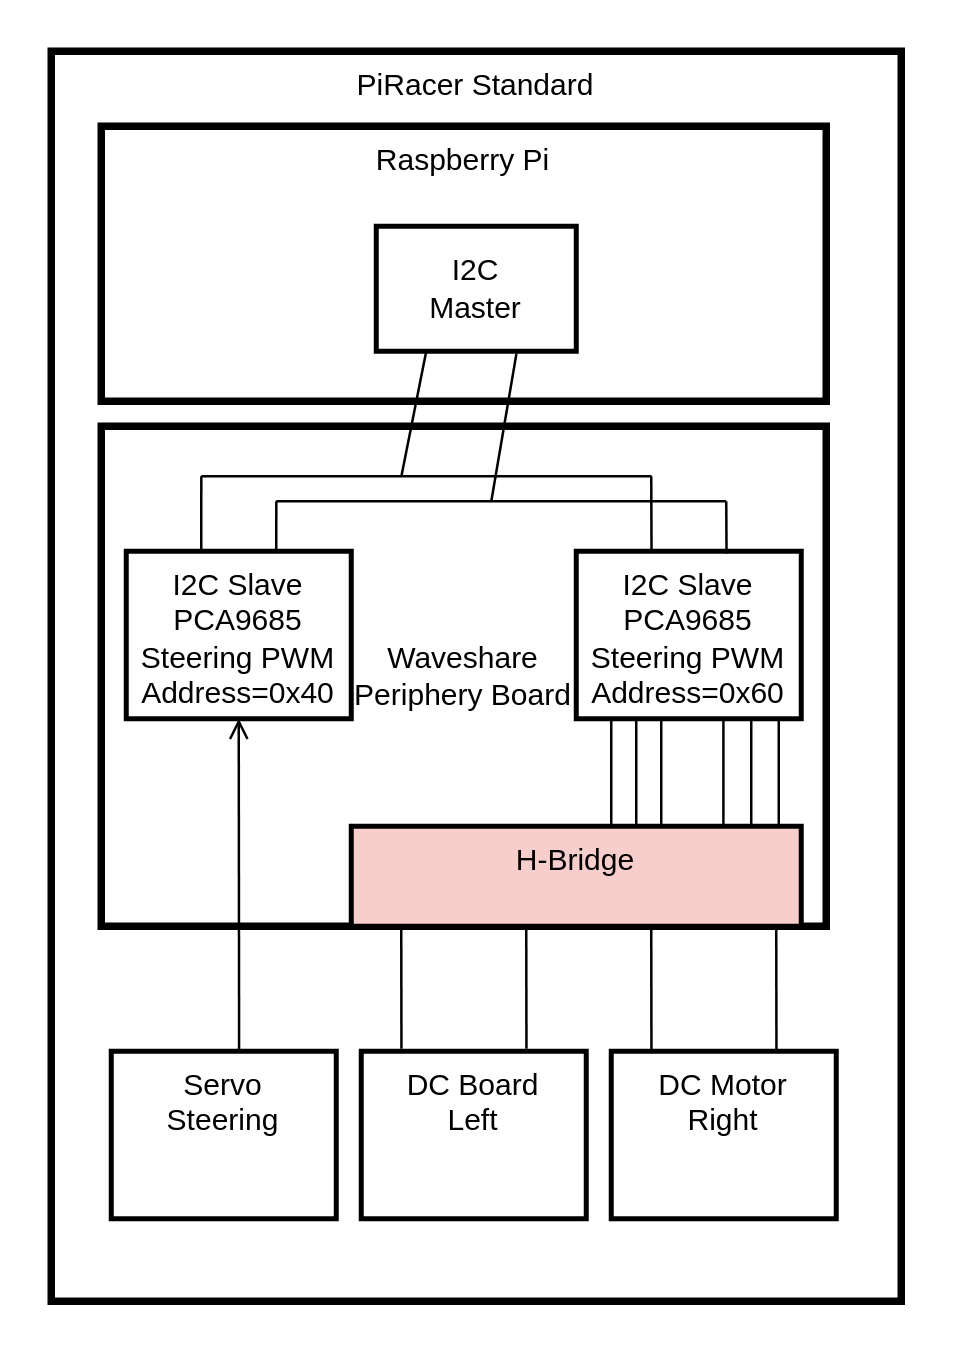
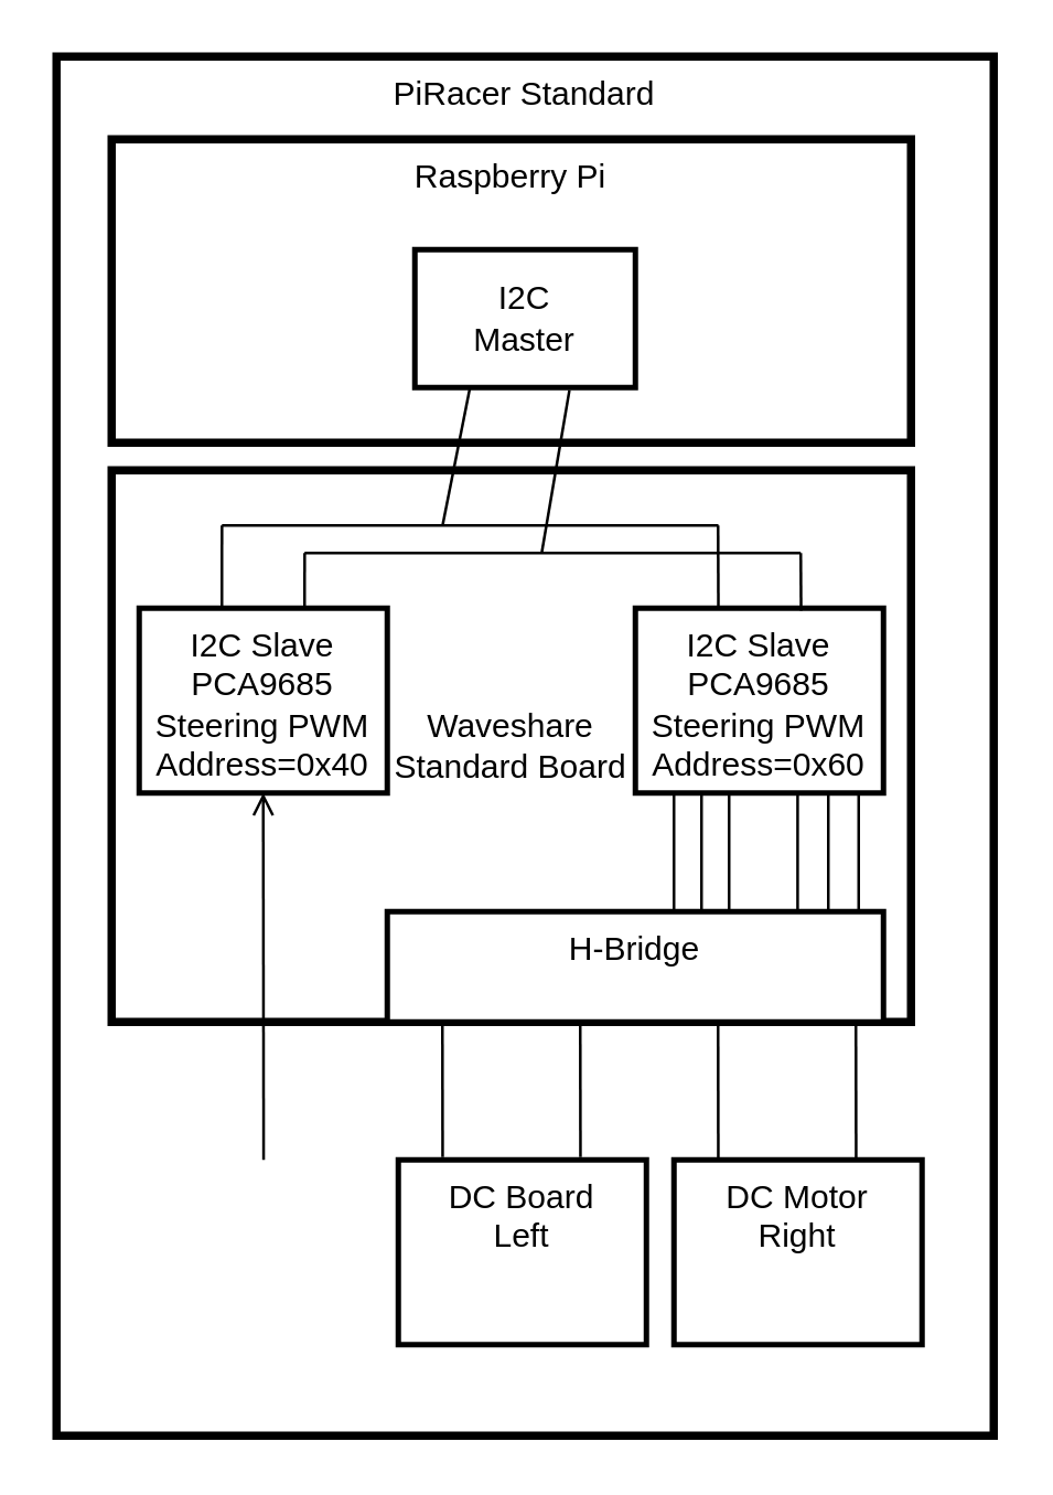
  <mxCell id="0" />
  <mxCell id="1" parent="0" />
  <mxCell id="2" value="PiRacer Standard" style="rounded=0;whiteSpace=wrap;html=1;verticalAlign=top;strokeWidth=3;" vertex="1" parent="1"><mxGeometry x="20" y="20" width="340" height="500" as="geometry" /></mxCell>
  <mxCell id="3" value="Raspberry Pi" style="rounded=0;whiteSpace=wrap;html=1;verticalAlign=top;strokeWidth=3;" vertex="1" parent="1"><mxGeometry x="40" y="50" width="290" height="110" as="geometry" /></mxCell>
- <mxCell id="4" value="Waveshare&lt;br&gt;Periphery Board" style="rounded=0;whiteSpace=wrap;html=1;verticalAlign=middle;strokeWidth=3;" vertex="1" parent="1"><mxGeometry x="40" y="170" width="290" height="200" as="geometry" /></mxCell>
+ <mxCell id="4" value="Waveshare&lt;br&gt;Standard Board" style="rounded=0;whiteSpace=wrap;html=1;verticalAlign=middle;strokeWidth=3;" vertex="1" parent="1"><mxGeometry x="40" y="170" width="290" height="200" as="geometry" /></mxCell>
  <mxCell id="5" value="I2C&lt;br&gt;Master" style="rounded=0;whiteSpace=wrap;html=1;strokeWidth=2;" vertex="1" parent="1"><mxGeometry x="150" y="90" width="80" height="50" as="geometry" /></mxCell>
  <mxCell id="6" value="I2C Slave&lt;br&gt;PCA9685&lt;br&gt;Steering PWM&lt;br&gt;Address=0x40" style="rounded=0;whiteSpace=wrap;html=1;verticalAlign=top;strokeWidth=2;" vertex="1" parent="1"><mxGeometry x="50" y="220" width="90" height="67" as="geometry" /></mxCell>
  <mxCell id="7" value="I2C Slave&lt;br&gt;PCA9685&lt;br&gt;Steering PWM&lt;br&gt;Address=0x60" style="rounded=0;whiteSpace=wrap;html=1;verticalAlign=top;strokeWidth=2;" vertex="1" parent="1"><mxGeometry x="230" y="220" width="90" height="67" as="geometry" /></mxCell>
  <mxCell id="8" value="" style="endArrow=none;html=1;rounded=0;entryX=0.701;entryY=1.019;entryDx=0;entryDy=0;entryPerimeter=0;exitX=0.538;exitY=0.15;exitDx=0;exitDy=0;exitPerimeter=0;" edge="1" parent="1" source="4" target="5"><mxGeometry width="50" height="50" relative="1" as="geometry"><mxPoint x="90" y="190" as="sourcePoint" /><mxPoint x="140" y="140" as="targetPoint" /></mxGeometry></mxCell>
  <mxCell id="9" value="" style="endArrow=none;html=1;rounded=0;entryX=0.25;entryY=1;entryDx=0;entryDy=0;exitX=0.414;exitY=0.1;exitDx=0;exitDy=0;exitPerimeter=0;" edge="1" parent="1" source="4" target="5"><mxGeometry width="50" height="50" relative="1" as="geometry"><mxPoint x="60" y="180" as="sourcePoint" /><mxPoint x="110" y="130" as="targetPoint" /></mxGeometry></mxCell>
  <mxCell id="10" value="" style="endArrow=none;html=1;rounded=0;exitX=0.138;exitY=0.1;exitDx=0;exitDy=0;exitPerimeter=0;entryX=0.759;entryY=0.1;entryDx=0;entryDy=0;entryPerimeter=0;" edge="1" parent="1" source="4" target="4"><mxGeometry width="50" height="50" relative="1" as="geometry"><mxPoint x="220" y="290" as="sourcePoint" /><mxPoint x="270" y="240" as="targetPoint" /></mxGeometry></mxCell>
  <mxCell id="11" value="" style="endArrow=none;html=1;rounded=0;entryX=0.862;entryY=0.15;entryDx=0;entryDy=0;entryPerimeter=0;" edge="1" parent="1" target="4"><mxGeometry width="50" height="50" relative="1" as="geometry"><mxPoint x="110" y="200" as="sourcePoint" /><mxPoint x="270" y="240" as="targetPoint" /></mxGeometry></mxCell>
  <mxCell id="12" value="" style="endArrow=none;html=1;rounded=0;exitX=0.759;exitY=0.25;exitDx=0;exitDy=0;exitPerimeter=0;" edge="1" parent="1" source="4"><mxGeometry width="50" height="50" relative="1" as="geometry"><mxPoint x="-50" y="250" as="sourcePoint" /><mxPoint x="260" y="190" as="targetPoint" /></mxGeometry></mxCell>
  <mxCell id="13" value="" style="endArrow=none;html=1;rounded=0;entryX=0.138;entryY=0.1;entryDx=0;entryDy=0;entryPerimeter=0;" edge="1" parent="1" target="4"><mxGeometry width="50" height="50" relative="1" as="geometry"><mxPoint x="80" y="220" as="sourcePoint" /><mxPoint x="100" y="190" as="targetPoint" /></mxGeometry></mxCell>
  <mxCell id="14" value="" style="endArrow=none;html=1;rounded=0;entryX=0.138;entryY=0.1;entryDx=0;entryDy=0;entryPerimeter=0;" edge="1" parent="1"><mxGeometry width="50" height="50" relative="1" as="geometry"><mxPoint x="110" y="220" as="sourcePoint" /><mxPoint x="110.02" y="200" as="targetPoint" /></mxGeometry></mxCell>
  <mxCell id="15" value="" style="endArrow=none;html=1;rounded=0;exitX=0.668;exitY=0.013;exitDx=0;exitDy=0;exitPerimeter=0;" edge="1" parent="1" source="7"><mxGeometry width="50" height="50" relative="1" as="geometry"><mxPoint x="110" y="240" as="sourcePoint" /><mxPoint x="290" y="200" as="targetPoint" /></mxGeometry></mxCell>
- <mxCell id="16" value="Servo&lt;br&gt;Steering" style="rounded=0;whiteSpace=wrap;html=1;verticalAlign=top;strokeWidth=2;" vertex="1" parent="1"><mxGeometry x="44" y="420" width="90" height="67" as="geometry" /></mxCell>
  <mxCell id="17" value="DC Board&lt;br&gt;Left" style="rounded=0;whiteSpace=wrap;html=1;verticalAlign=top;strokeWidth=2;" vertex="1" parent="1"><mxGeometry x="144" y="420" width="90" height="67" as="geometry" /></mxCell>
  <mxCell id="18" value="DC Motor&lt;br&gt;Right" style="rounded=0;whiteSpace=wrap;html=1;verticalAlign=top;strokeWidth=2;" vertex="1" parent="1"><mxGeometry x="244" y="420" width="90" height="67" as="geometry" /></mxCell>
  <mxCell id="19" value="" style="endArrow=open;html=1;rounded=0;entryX=0.5;entryY=1;entryDx=0;entryDy=0;exitX=0.221;exitY=0.8;exitDx=0;exitDy=0;exitPerimeter=0;" edge="1" parent="1" source="2" target="6"><mxGeometry width="50" height="50" relative="1" as="geometry"><mxPoint x="90" y="370" as="sourcePoint" /><mxPoint x="140" y="320" as="targetPoint" /></mxGeometry></mxCell>
- <mxCell id="20" value="H-Bridge" style="rounded=0;whiteSpace=wrap;html=1;verticalAlign=top;strokeWidth=2;fillColor=#f8cecc;" vertex="1" parent="1"><mxGeometry x="140" y="330" width="180" height="40" as="geometry" /></mxCell>
+ <mxCell id="20" value="H-Bridge" style="rounded=0;whiteSpace=wrap;html=1;verticalAlign=top;strokeWidth=2;" vertex="1" parent="1"><mxGeometry x="140" y="330" width="180" height="40" as="geometry" /></mxCell>
  <mxCell id="21" value="" style="endArrow=none;html=1;rounded=0;entryX=0.5;entryY=1;entryDx=0;entryDy=0;" edge="1" parent="1"><mxGeometry width="50" height="50" relative="1" as="geometry"><mxPoint x="244" y="330" as="sourcePoint" /><mxPoint x="244" y="287" as="targetPoint" /></mxGeometry></mxCell>
  <mxCell id="22" value="" style="endArrow=none;html=1;rounded=0;entryX=0.5;entryY=1;entryDx=0;entryDy=0;" edge="1" parent="1"><mxGeometry width="50" height="50" relative="1" as="geometry"><mxPoint x="254" y="330" as="sourcePoint" /><mxPoint x="254" y="287" as="targetPoint" /></mxGeometry></mxCell>
  <mxCell id="23" value="" style="endArrow=none;html=1;rounded=0;entryX=0.5;entryY=1;entryDx=0;entryDy=0;" edge="1" parent="1"><mxGeometry width="50" height="50" relative="1" as="geometry"><mxPoint x="264" y="330" as="sourcePoint" /><mxPoint x="264" y="287" as="targetPoint" /></mxGeometry></mxCell>
  <mxCell id="24" value="" style="endArrow=none;html=1;rounded=0;entryX=0.5;entryY=1;entryDx=0;entryDy=0;" edge="1" parent="1"><mxGeometry width="50" height="50" relative="1" as="geometry"><mxPoint x="288.86" y="330" as="sourcePoint" /><mxPoint x="288.86" y="287" as="targetPoint" /></mxGeometry></mxCell>
  <mxCell id="25" value="" style="endArrow=none;html=1;rounded=0;entryX=0.5;entryY=1;entryDx=0;entryDy=0;" edge="1" parent="1"><mxGeometry width="50" height="50" relative="1" as="geometry"><mxPoint x="300" y="330" as="sourcePoint" /><mxPoint x="300" y="287" as="targetPoint" /></mxGeometry></mxCell>
  <mxCell id="26" value="" style="endArrow=none;html=1;rounded=0;entryX=0.5;entryY=1;entryDx=0;entryDy=0;" edge="1" parent="1"><mxGeometry width="50" height="50" relative="1" as="geometry"><mxPoint x="311" y="330" as="sourcePoint" /><mxPoint x="311" y="287" as="targetPoint" /></mxGeometry></mxCell>
  <mxCell id="27" value="" style="endArrow=none;html=1;rounded=0;entryX=0.5;entryY=1;entryDx=0;entryDy=0;exitX=0.412;exitY=0.798;exitDx=0;exitDy=0;exitPerimeter=0;" edge="1" parent="1" source="2"><mxGeometry width="50" height="50" relative="1" as="geometry"><mxPoint x="160" y="413" as="sourcePoint" /><mxPoint x="160" y="370" as="targetPoint" /></mxGeometry></mxCell>
  <mxCell id="28" value="" style="endArrow=none;html=1;rounded=0;entryX=0.5;entryY=1;entryDx=0;entryDy=0;exitX=0.412;exitY=0.798;exitDx=0;exitDy=0;exitPerimeter=0;" edge="1" parent="1"><mxGeometry width="50" height="50" relative="1" as="geometry"><mxPoint x="210.08" y="419" as="sourcePoint" /><mxPoint x="210" y="370" as="targetPoint" /></mxGeometry></mxCell>
  <mxCell id="29" value="" style="endArrow=none;html=1;rounded=0;entryX=0.5;entryY=1;entryDx=0;entryDy=0;exitX=0.412;exitY=0.798;exitDx=0;exitDy=0;exitPerimeter=0;" edge="1" parent="1"><mxGeometry width="50" height="50" relative="1" as="geometry"><mxPoint x="260.08" y="420" as="sourcePoint" /><mxPoint x="260" y="371" as="targetPoint" /></mxGeometry></mxCell>
  <mxCell id="30" value="" style="endArrow=none;html=1;rounded=0;entryX=0.5;entryY=1;entryDx=0;entryDy=0;exitX=0.412;exitY=0.798;exitDx=0;exitDy=0;exitPerimeter=0;" edge="1" parent="1"><mxGeometry width="50" height="50" relative="1" as="geometry"><mxPoint x="310.08" y="420" as="sourcePoint" /><mxPoint x="310" y="371" as="targetPoint" /></mxGeometry></mxCell>
